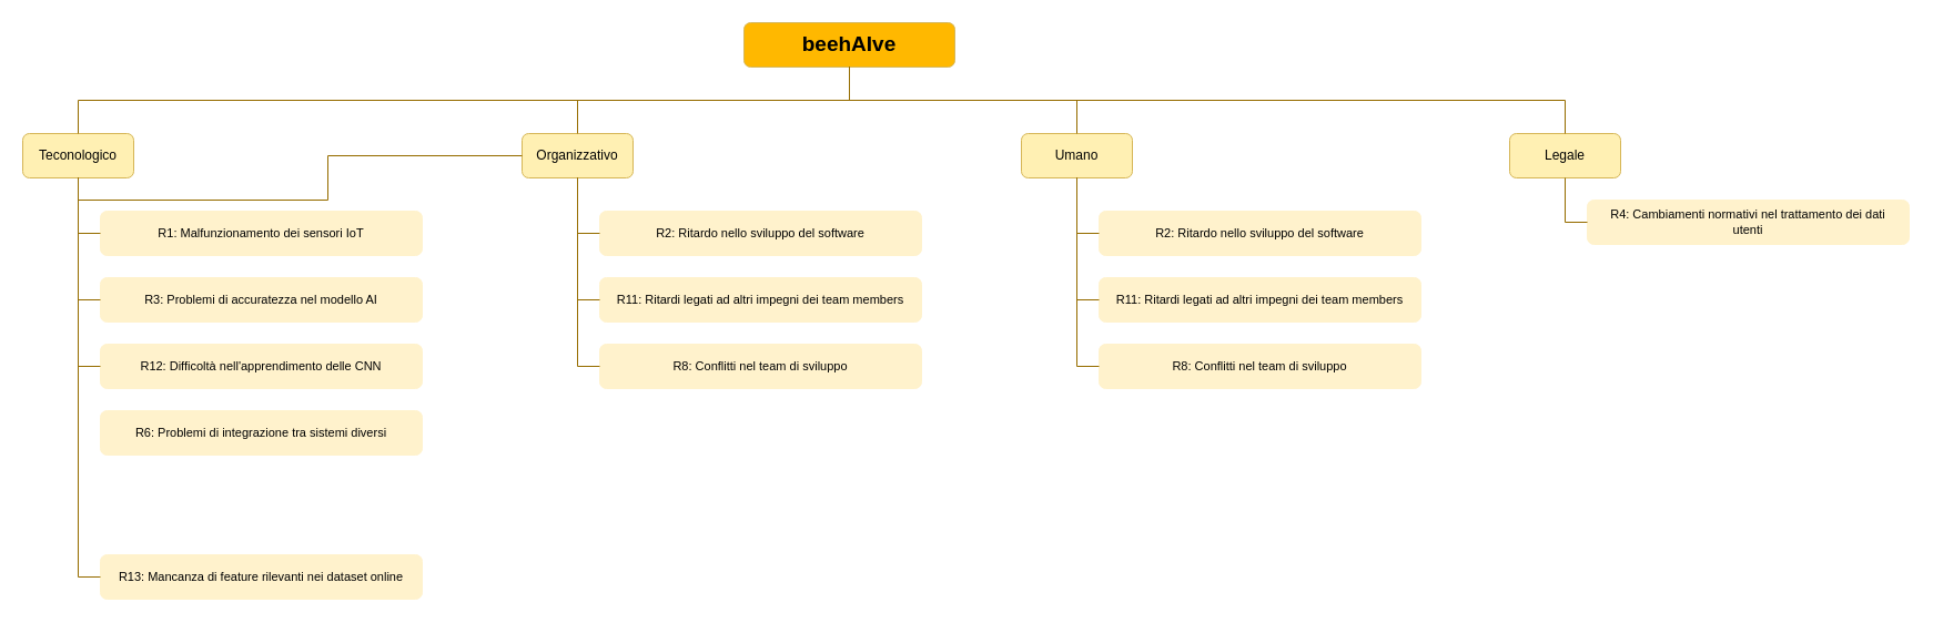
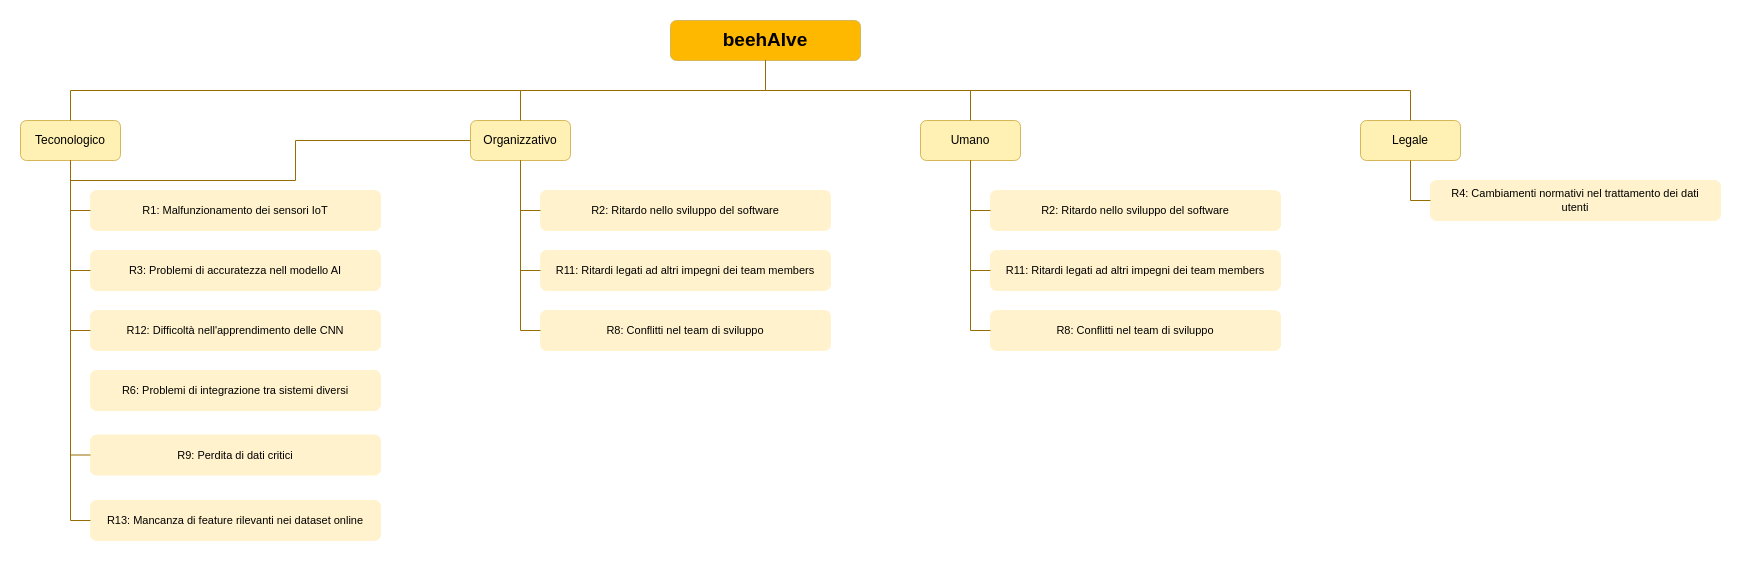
  <mxCell id="0" />
  <mxCell id="1" parent="0" />
  <mxCell id="2" value="&lt;font style=&quot;font-size: 19px;&quot;&gt;&lt;b style=&quot;font-size: 19px;&quot;&gt;beehAIve&lt;/b&gt;&lt;/font&gt;" style="rounded=1;whiteSpace=wrap;html=1;fillColor=#ffb800;strokeColor=#d6b656;fontSize=19;" vertex="1" parent="1"><mxGeometry x="670" y="20" width="190" height="40" as="geometry" /></mxCell>
  <mxCell id="3" value="&lt;span&gt;Teconologico&lt;/span&gt;" style="rounded=1;whiteSpace=wrap;html=1;fillColor=#fff0b3;strokeColor=#d6b656;fontStyle=0" vertex="1" parent="1"><mxGeometry x="20" y="120" width="100" height="40" as="geometry" /></mxCell>
  <mxCell id="4" value="Organizzativo" style="rounded=1;whiteSpace=wrap;html=1;fillColor=#fff0b3;strokeColor=#d6b656;fontStyle=0" vertex="1" parent="1"><mxGeometry x="470" y="120" width="100" height="40" as="geometry" /></mxCell>
  <mxCell id="5" value="Legale" style="rounded=1;whiteSpace=wrap;html=1;fillColor=#fff0b3;strokeColor=#d6b656;fontStyle=0" vertex="1" parent="1"><mxGeometry x="1360" y="120" width="100" height="40" as="geometry" /></mxCell>
  <mxCell id="6" value="Umano" style="rounded=1;whiteSpace=wrap;html=1;fillColor=#fff0b3;strokeColor=#d6b656;fontStyle=0" vertex="1" parent="1"><mxGeometry x="920" y="120" width="100" height="40" as="geometry" /></mxCell>
  <mxCell id="7" style="rounded=0;orthogonalLoop=1;jettySize=auto;html=1;entryX=0.5;entryY=0;entryDx=0;entryDy=0;edgeStyle=orthogonalEdgeStyle;endArrow=none;endFill=0;strokeColor=#966D00;exitX=0.5;exitY=1;exitDx=0;exitDy=0;" edge="1" parent="1" source="2" target="4"><mxGeometry relative="1" as="geometry" /></mxCell>
  <mxCell id="8" style="rounded=0;orthogonalLoop=1;jettySize=auto;html=1;entryX=0.5;entryY=0;entryDx=0;entryDy=0;edgeStyle=orthogonalEdgeStyle;endArrow=none;endFill=0;strokeColor=#966D00;exitX=0.5;exitY=1;exitDx=0;exitDy=0;" edge="1" parent="1" source="2" target="3"><mxGeometry relative="1" as="geometry"><mxPoint x="625" y="70" as="sourcePoint" /><mxPoint x="550" y="130" as="targetPoint" /></mxGeometry></mxCell>
  <mxCell id="9" style="rounded=0;orthogonalLoop=1;jettySize=auto;html=1;entryX=0.5;entryY=0;entryDx=0;entryDy=0;edgeStyle=orthogonalEdgeStyle;endArrow=none;endFill=0;strokeColor=#966D00;exitX=0.5;exitY=1;exitDx=0;exitDy=0;" edge="1" parent="1" source="2" target="5"><mxGeometry relative="1" as="geometry"><mxPoint x="635" y="80" as="sourcePoint" /><mxPoint x="560" y="140" as="targetPoint" /></mxGeometry></mxCell>
  <mxCell id="10" style="rounded=0;orthogonalLoop=1;jettySize=auto;html=1;entryX=0.5;entryY=0;entryDx=0;entryDy=0;edgeStyle=orthogonalEdgeStyle;endArrow=none;endFill=0;strokeColor=#966D00;exitX=0.5;exitY=1;exitDx=0;exitDy=0;" edge="1" parent="1" source="2" target="6"><mxGeometry relative="1" as="geometry"><mxPoint x="645" y="90" as="sourcePoint" /><mxPoint x="570" y="150" as="targetPoint" /></mxGeometry></mxCell>
  <mxCell id="11" value="R1: Malfunzionamento dei sensori IoT&lt;br style=&quot;font-size: 11px;&quot;&gt;" style="rounded=1;whiteSpace=wrap;html=1;fillColor=#fff2cc;strokeColor=#FFF2CC;fontStyle=0;fontSize=11;" vertex="1" parent="1"><mxGeometry x="90" y="190" width="290" height="40" as="geometry" /></mxCell>
  <mxCell id="12" style="rounded=0;orthogonalLoop=1;jettySize=auto;html=1;entryX=0;entryY=0.5;entryDx=0;entryDy=0;edgeStyle=orthogonalEdgeStyle;endArrow=none;endFill=0;strokeColor=#966D00;exitX=0.5;exitY=1;exitDx=0;exitDy=0;" edge="1" parent="1" source="3" target="11"><mxGeometry relative="1" as="geometry"><mxPoint x="620" y="70" as="sourcePoint" /><mxPoint x="80" y="130" as="targetPoint" /></mxGeometry></mxCell>
- <mxCell id="13" value="R3: Problemi di accuratezza nel modello AI" style="rounded=1;whiteSpace=wrap;html=1;fillColor=#fff2cc;strokeColor=#FFF2CC;fontStyle=0;fontSize=11;" vertex="1" parent="1"><mxGeometry x="90" y="250" width="290" height="40" as="geometry" /></mxCell>
+ <mxCell id="13" value="R3: Problemi di accuratezza nell modello AI" style="rounded=1;whiteSpace=wrap;html=1;fillColor=#fff2cc;strokeColor=#FFF2CC;fontStyle=0;fontSize=11;" vertex="1" parent="1"><mxGeometry x="90" y="250" width="290" height="40" as="geometry" /></mxCell>
  <mxCell id="14" value="R12: Difficoltà nell'apprendimento delle CNN" style="rounded=1;whiteSpace=wrap;html=1;fillColor=#fff2cc;strokeColor=#FFF2CC;fontStyle=0;fontSize=11;" vertex="1" parent="1"><mxGeometry x="90" y="310" width="290" height="40" as="geometry" /></mxCell>
  <mxCell id="15" value="R6: Problemi di integrazione tra sistemi diversi" style="rounded=1;whiteSpace=wrap;html=1;fillColor=#fff2cc;strokeColor=#FFF2CC;fontStyle=0;fontSize=11;" vertex="1" parent="1"><mxGeometry x="90" y="370" width="290" height="40" as="geometry" /></mxCell>
+ <mxCell id="16" value="R9: Perdita di dati critici" style="rounded=1;whiteSpace=wrap;html=1;fillColor=#fff2cc;strokeColor=#FFF2CC;fontStyle=0;fontSize=11;" vertex="1" parent="1"><mxGeometry x="90" y="434.5" width="290" height="40" as="geometry" /></mxCell>
  <mxCell id="17" value="&lt;font style=&quot;font-size: 11px;&quot;&gt;R13: Mancanza di feature rilevanti nei dataset online&lt;/font&gt;" style="rounded=1;whiteSpace=wrap;html=1;fillColor=#fff2cc;strokeColor=#FFF2CC;fontStyle=0" vertex="1" parent="1"><mxGeometry x="90" y="500" width="290" height="40" as="geometry" /></mxCell>
  <mxCell id="18" style="rounded=0;orthogonalLoop=1;jettySize=auto;html=1;entryX=0;entryY=0.5;entryDx=0;entryDy=0;edgeStyle=orthogonalEdgeStyle;endArrow=none;endFill=0;strokeColor=#966D00;exitX=0.5;exitY=1;exitDx=0;exitDy=0;" edge="1" parent="1" source="3" target="13"><mxGeometry relative="1" as="geometry"><mxPoint x="80" y="170" as="sourcePoint" /><mxPoint x="100" y="220" as="targetPoint" /></mxGeometry></mxCell>
  <mxCell id="19" style="rounded=0;orthogonalLoop=1;jettySize=auto;html=1;entryX=0;entryY=0.5;entryDx=0;entryDy=0;edgeStyle=orthogonalEdgeStyle;endArrow=none;endFill=0;strokeColor=#966D00;exitX=0.5;exitY=1;exitDx=0;exitDy=0;" edge="1" parent="1" source="3" target="14"><mxGeometry relative="1" as="geometry"><mxPoint x="80" y="170" as="sourcePoint" /><mxPoint x="100" y="280" as="targetPoint" /></mxGeometry></mxCell>
  <mxCell id="20" style="rounded=0;orthogonalLoop=1;jettySize=auto;html=1;edgeStyle=orthogonalEdgeStyle;endArrow=none;endFill=0;strokeColor=#966D00;exitX=0.5;exitY=1;exitDx=0;exitDy=0;" edge="1" parent="1" source="3" target="4"><mxGeometry relative="1" as="geometry"><mxPoint x="90" y="180" as="sourcePoint" /><mxPoint x="110" y="290" as="targetPoint" /></mxGeometry></mxCell>
+ <mxCell id="21" style="rounded=0;orthogonalLoop=1;jettySize=auto;html=1;entryX=0;entryY=0.5;entryDx=0;entryDy=0;edgeStyle=orthogonalEdgeStyle;endArrow=none;endFill=0;strokeColor=#966D00;exitX=0.5;exitY=1;exitDx=0;exitDy=0;" edge="1" parent="1" source="3" target="16"><mxGeometry relative="1" as="geometry"><mxPoint x="100" y="190" as="sourcePoint" /><mxPoint x="120" y="300" as="targetPoint" /></mxGeometry></mxCell>
  <mxCell id="22" style="rounded=0;orthogonalLoop=1;jettySize=auto;html=1;entryX=0;entryY=0.5;entryDx=0;entryDy=0;edgeStyle=orthogonalEdgeStyle;endArrow=none;endFill=0;strokeColor=#966D00;exitX=0.5;exitY=1;exitDx=0;exitDy=0;" edge="1" parent="1" source="3" target="17"><mxGeometry relative="1" as="geometry"><mxPoint x="110" y="200" as="sourcePoint" /><mxPoint x="130" y="310" as="targetPoint" /></mxGeometry></mxCell>
  <mxCell id="23" value="R2: Ritardo nello sviluppo del software" style="rounded=1;whiteSpace=wrap;html=1;fillColor=#fff2cc;strokeColor=#FFF2CC;fontStyle=0;fontSize=11;" vertex="1" parent="1"><mxGeometry x="540" y="190" width="290" height="40" as="geometry" /></mxCell>
  <mxCell id="24" value="R11: Ritardi legati ad altri impegni dei team members" style="rounded=1;whiteSpace=wrap;html=1;fillColor=#fff2cc;strokeColor=#FFF2CC;fontStyle=0;fontSize=11;" vertex="1" parent="1"><mxGeometry x="540" y="250" width="290" height="40" as="geometry" /></mxCell>
  <mxCell id="25" value="R8: Conflitti nel team di sviluppo" style="rounded=1;whiteSpace=wrap;html=1;fillColor=#fff2cc;strokeColor=#FFF2CC;fontStyle=0;fontSize=11;" vertex="1" parent="1"><mxGeometry x="540" y="310" width="290" height="40" as="geometry" /></mxCell>
  <mxCell id="26" style="rounded=0;orthogonalLoop=1;jettySize=auto;html=1;entryX=0;entryY=0.5;entryDx=0;entryDy=0;edgeStyle=orthogonalEdgeStyle;endArrow=none;endFill=0;strokeColor=#966D00;exitX=0.5;exitY=1;exitDx=0;exitDy=0;" edge="1" parent="1" source="4" target="23"><mxGeometry relative="1" as="geometry"><mxPoint x="80" y="170" as="sourcePoint" /><mxPoint x="100" y="530" as="targetPoint" /><Array as="points"><mxPoint x="520" y="210" /></Array></mxGeometry></mxCell>
  <mxCell id="27" style="rounded=0;orthogonalLoop=1;jettySize=auto;html=1;entryX=0;entryY=0.5;entryDx=0;entryDy=0;edgeStyle=orthogonalEdgeStyle;endArrow=none;endFill=0;strokeColor=#966D00;exitX=0.5;exitY=1;exitDx=0;exitDy=0;" edge="1" parent="1" source="4" target="24"><mxGeometry relative="1" as="geometry"><mxPoint x="530" y="170" as="sourcePoint" /><mxPoint x="550" y="220" as="targetPoint" /><Array as="points"><mxPoint x="520" y="270" /></Array></mxGeometry></mxCell>
  <mxCell id="28" style="rounded=0;orthogonalLoop=1;jettySize=auto;html=1;entryX=0;entryY=0.5;entryDx=0;entryDy=0;edgeStyle=orthogonalEdgeStyle;endArrow=none;endFill=0;strokeColor=#966D00;exitX=0.5;exitY=1;exitDx=0;exitDy=0;" edge="1" parent="1" source="4" target="25"><mxGeometry relative="1" as="geometry"><mxPoint x="530" y="170" as="sourcePoint" /><mxPoint x="550" y="280" as="targetPoint" /></mxGeometry></mxCell>
  <mxCell id="29" value="R2: Ritardo nello sviluppo del software" style="rounded=1;whiteSpace=wrap;html=1;fillColor=#fff2cc;strokeColor=#FFF2CC;fontStyle=0;fontSize=11;" vertex="1" parent="1"><mxGeometry x="990" y="190" width="290" height="40" as="geometry" /></mxCell>
  <mxCell id="30" value="R11: Ritardi legati ad altri impegni dei team members" style="rounded=1;whiteSpace=wrap;html=1;fillColor=#fff2cc;strokeColor=#FFF2CC;fontStyle=0;fontSize=11;" vertex="1" parent="1"><mxGeometry x="990" y="250" width="290" height="40" as="geometry" /></mxCell>
  <mxCell id="31" value="R8: Conflitti nel team di sviluppo" style="rounded=1;whiteSpace=wrap;html=1;fillColor=#fff2cc;strokeColor=#FFF2CC;fontStyle=0;fontSize=11;" vertex="1" parent="1"><mxGeometry x="990" y="310" width="290" height="40" as="geometry" /></mxCell>
  <mxCell id="32" style="rounded=0;orthogonalLoop=1;jettySize=auto;html=1;entryX=0;entryY=0.5;entryDx=0;entryDy=0;edgeStyle=orthogonalEdgeStyle;endArrow=none;endFill=0;strokeColor=#966D00;exitX=0.5;exitY=1;exitDx=0;exitDy=0;" edge="1" parent="1" source="6" target="29"><mxGeometry relative="1" as="geometry"><mxPoint x="500" y="170" as="sourcePoint" /><mxPoint x="520" y="340" as="targetPoint" /><Array as="points"><mxPoint x="970" y="210" /></Array></mxGeometry></mxCell>
  <mxCell id="33" style="rounded=0;orthogonalLoop=1;jettySize=auto;html=1;entryX=0;entryY=0.5;entryDx=0;entryDy=0;edgeStyle=orthogonalEdgeStyle;endArrow=none;endFill=0;strokeColor=#966D00;exitX=0.5;exitY=1;exitDx=0;exitDy=0;entryPerimeter=0;" edge="1" parent="1" source="6" target="30"><mxGeometry relative="1" as="geometry"><mxPoint x="980" y="170" as="sourcePoint" /><mxPoint x="1000" y="210" as="targetPoint" /><Array as="points"><mxPoint x="970" y="270" /></Array></mxGeometry></mxCell>
  <mxCell id="34" style="rounded=0;orthogonalLoop=1;jettySize=auto;html=1;entryX=0;entryY=0.5;entryDx=0;entryDy=0;edgeStyle=orthogonalEdgeStyle;endArrow=none;endFill=0;strokeColor=#966D00;exitX=0.5;exitY=1;exitDx=0;exitDy=0;" edge="1" parent="1" source="6" target="31"><mxGeometry relative="1" as="geometry"><mxPoint x="950" y="190" as="sourcePoint" /><mxPoint x="1000" y="270" as="targetPoint" /><Array as="points"><mxPoint x="970" y="330" /></Array></mxGeometry></mxCell>
  <mxCell id="35" value="R4: Cambiamenti normativi nel trattamento dei dati&lt;br&gt;utenti" style="rounded=1;whiteSpace=wrap;html=1;fillColor=#fff2cc;strokeColor=#FFF2CC;fontStyle=0;fontSize=11;" vertex="1" parent="1"><mxGeometry x="1430" y="180" width="290" height="40" as="geometry" /></mxCell>
  <mxCell id="36" style="rounded=0;orthogonalLoop=1;jettySize=auto;html=1;entryX=0;entryY=0.5;entryDx=0;entryDy=0;edgeStyle=orthogonalEdgeStyle;endArrow=none;endFill=0;strokeColor=#966D00;exitX=0.5;exitY=1;exitDx=0;exitDy=0;" edge="1" parent="1" source="5" target="35"><mxGeometry relative="1" as="geometry"><mxPoint x="900" y="170" as="sourcePoint" /><mxPoint x="920" y="330" as="targetPoint" /><Array as="points"><mxPoint x="1410" y="200" /></Array></mxGeometry></mxCell>
